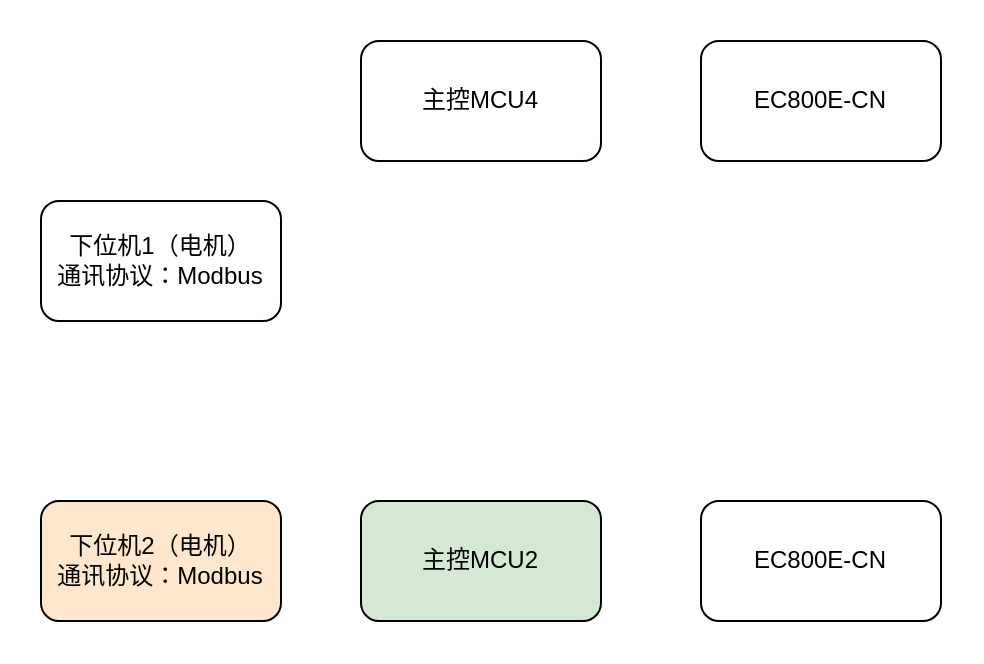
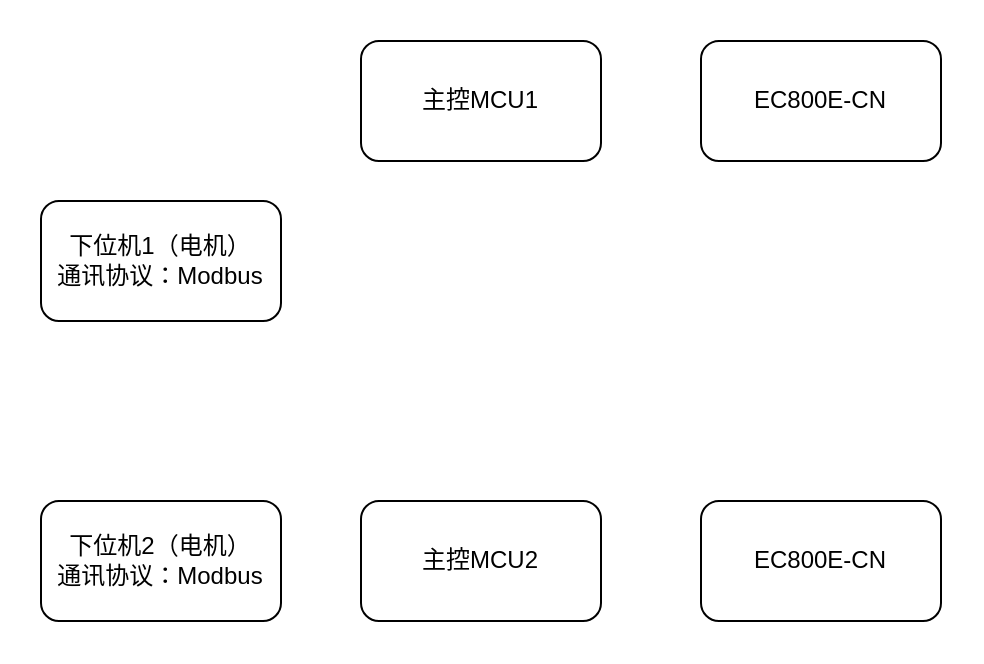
  <mxCell id="0" />
  <mxCell id="1" parent="0" />
  <mxCell id="2" value="下位机1（电机）&lt;br&gt;通讯协议：Modbus" style="rounded=1;whiteSpace=wrap;html=1;" vertex="1" parent="1"><mxGeometry x="20" y="100" width="120" height="60" as="geometry" /></mxCell>
- <mxCell id="3" value="下位机2（电机）&lt;br&gt;通讯协议：Modbus" style="rounded=1;whiteSpace=wrap;html=1;fillColor=#ffe6cc;" vertex="1" parent="1"><mxGeometry x="20" y="250" width="120" height="60" as="geometry" /></mxCell>
- <mxCell id="4" value="主控MCU4" style="rounded=1;whiteSpace=wrap;html=1;" vertex="1" parent="1"><mxGeometry x="180" y="20" width="120" height="60" as="geometry" /></mxCell>
+ <mxCell id="3" value="下位机2（电机）&lt;br&gt;通讯协议：Modbus" style="rounded=1;whiteSpace=wrap;html=1;" vertex="1" parent="1"><mxGeometry x="20" y="250" width="120" height="60" as="geometry" /></mxCell>
+ <mxCell id="4" value="主控MCU1" style="rounded=1;whiteSpace=wrap;html=1;" vertex="1" parent="1"><mxGeometry x="180" y="20" width="120" height="60" as="geometry" /></mxCell>
  <mxCell id="5" value="EC800E-CN" style="rounded=1;whiteSpace=wrap;html=1;" vertex="1" parent="1"><mxGeometry x="350" y="20" width="120" height="60" as="geometry" /></mxCell>
- <mxCell id="6" value="主控MCU2" style="rounded=1;whiteSpace=wrap;html=1;fillColor=#d5e8d4;" vertex="1" parent="1"><mxGeometry x="180" y="250" width="120" height="60" as="geometry" /></mxCell>
+ <mxCell id="6" value="主控MCU2" style="rounded=1;whiteSpace=wrap;html=1;" vertex="1" parent="1"><mxGeometry x="180" y="250" width="120" height="60" as="geometry" /></mxCell>
  <mxCell id="7" value="EC800E-CN" style="rounded=1;whiteSpace=wrap;html=1;" vertex="1" parent="1"><mxGeometry x="350" y="250" width="120" height="60" as="geometry" /></mxCell>
